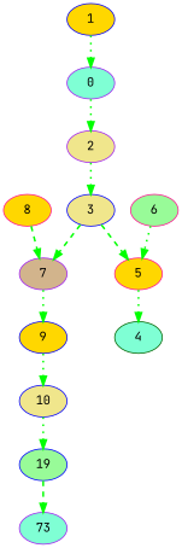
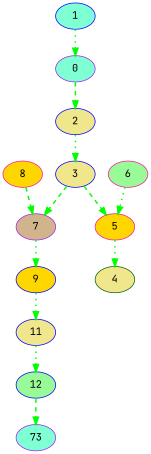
  digraph {
    fontname="JetBrains Mono"
    node [color=blue fillcolor=khaki fontname="JetBrains Mono" style=filled]
    edge [color=green fontname="JetBrains Mono" penwidth=2 style=dotted]
    n1 [color=purple fillcolor=aquamarine label=0]
-   n2 [color=purple label=2]
+   n2 [label=2]
    n3 [label=3]
-   n4 [fillcolor=gold label=1]
+   n4 [fillcolor=aquamarine label=1]
    n5 [color=purple fillcolor=tan label=7]
    n6 [fillcolor=gold label=9]
-   n7 [label=10]
-   n8 [color=darkgreen fillcolor=aquamarine label=4]
+   n7 [label=11]
+   n8 [color=darkgreen label=4]
    n9 [color=deeppink fillcolor=gold label=8]
    n10 [color=deeppink fillcolor=gold label=5]
-   n11 [fillcolor=palegreen label=19]
+   n11 [fillcolor=palegreen label=12]
    n12 [color=deeppink fillcolor=palegreen label=6]
    n13 [color=purple fillcolor=aquamarine label=73]
-   n1 -> n2
+   n1 -> n2 [style=dashed]
    n2 -> n3
    n3 -> n5 [style=dashed]
    n3 -> n10 [style=dashed]
    n4 -> n1
    n5 -> n6
    n6 -> n7
    n7 -> n11
    n9 -> n5 [style=dashed]
    n10 -> n8
    n11 -> n13 [style=dashed]
    n12 -> n10
  }
